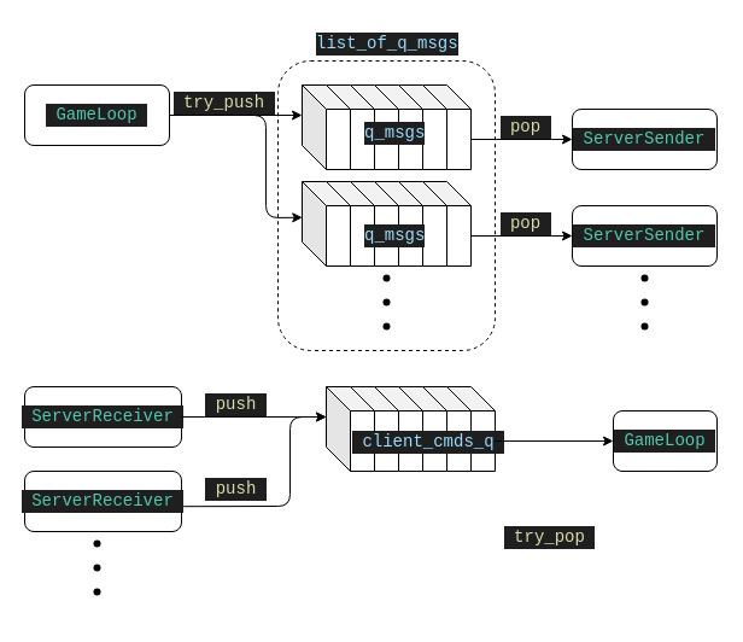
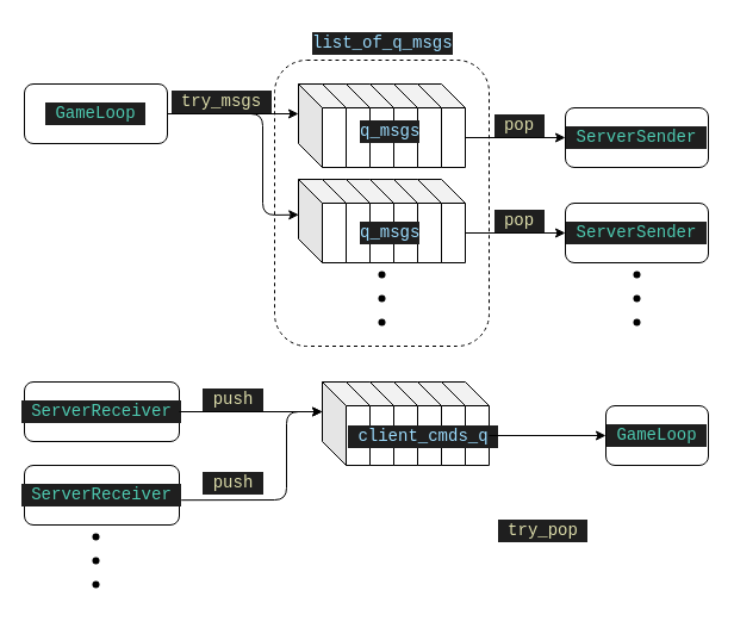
  <mxCell id="0" />
  <mxCell id="1" parent="0" />
  <mxCell id="2" value="&lt;div style=&quot;color: rgb(204, 204, 204); background-color: rgb(31, 31, 31); font-family: Consolas, &amp;quot;Courier New&amp;quot;, monospace; font-size: 14px; line-height: 19px;&quot;&gt;&lt;span style=&quot;color: #4ec9b0;&quot;&gt;&amp;nbsp;GameLoop&amp;nbsp;&lt;/span&gt;&lt;/div&gt;" style="rounded=1;whiteSpace=wrap;html=1;" parent="1" vertex="1"><mxGeometry x="20" y="70" width="120" height="50" as="geometry" /></mxCell>
  <mxCell id="3" value="" style="endArrow=classic;html=1;rounded=1;entryX=0;entryY=0;entryDx=0;entryDy=25;entryPerimeter=0;exitX=1;exitY=0.5;exitDx=0;exitDy=0;" parent="1" source="2" target="10" edge="1"><mxGeometry width="50" height="50" relative="1" as="geometry"><mxPoint x="170" y="95" as="sourcePoint" /><mxPoint x="470" y="160" as="targetPoint" /></mxGeometry></mxCell>
  <mxCell id="4" value="" style="group;rounded=1;" parent="1" vertex="1" connectable="0"><mxGeometry x="250" y="70" width="140" height="70" as="geometry" /></mxCell>
  <mxCell id="5" value="" style="shape=cube;whiteSpace=wrap;html=1;boundedLbl=1;backgroundOutline=1;darkOpacity=0.05;darkOpacity2=0.1;rounded=1;" parent="4" vertex="1"><mxGeometry x="100" width="40" height="70" as="geometry" /></mxCell>
  <mxCell id="6" value="" style="shape=cube;whiteSpace=wrap;html=1;boundedLbl=1;backgroundOutline=1;darkOpacity=0.05;darkOpacity2=0.1;rounded=1;" parent="4" vertex="1"><mxGeometry x="80" width="40" height="70" as="geometry" /></mxCell>
  <mxCell id="7" value="" style="shape=cube;whiteSpace=wrap;html=1;boundedLbl=1;backgroundOutline=1;darkOpacity=0.05;darkOpacity2=0.1;rounded=1;" parent="4" vertex="1"><mxGeometry x="60" width="40" height="70" as="geometry" /></mxCell>
  <mxCell id="8" value="" style="shape=cube;whiteSpace=wrap;html=1;boundedLbl=1;backgroundOutline=1;darkOpacity=0.05;darkOpacity2=0.1;rounded=1;" parent="4" vertex="1"><mxGeometry x="40" width="40" height="70" as="geometry" /></mxCell>
  <mxCell id="9" value="" style="shape=cube;whiteSpace=wrap;html=1;boundedLbl=1;backgroundOutline=1;darkOpacity=0.05;darkOpacity2=0.1;rounded=1;" parent="4" vertex="1"><mxGeometry x="20" width="40" height="70" as="geometry" /></mxCell>
  <mxCell id="10" value="" style="shape=cube;whiteSpace=wrap;html=1;boundedLbl=1;backgroundOutline=1;darkOpacity=0.05;darkOpacity2=0.1;rounded=1;" parent="4" vertex="1"><mxGeometry width="40" height="70" as="geometry" /></mxCell>
  <mxCell id="11" value="&#10;&lt;div style=&quot;color: rgb(204, 204, 204); background-color: rgb(31, 31, 31); font-family: Consolas, &amp;quot;Courier New&amp;quot;, monospace; font-weight: normal; font-size: 14px; line-height: 19px;&quot;&gt;&lt;div&gt;&lt;span style=&quot;color: #9cdcfe;&quot;&gt;q_msgs&lt;/span&gt;&lt;/div&gt;&lt;/div&gt;&#10;&#10;" style="text;whiteSpace=wrap;html=1;fontColor=#FFFFFF;rounded=1;" parent="4" vertex="1"><mxGeometry x="50" y="10" width="80" height="40" as="geometry" /></mxCell>
  <mxCell id="12" value="" style="group;rounded=1;" parent="1" vertex="1" connectable="0"><mxGeometry x="250" y="130" width="160" height="200" as="geometry" /></mxCell>
  <mxCell id="13" value="" style="shape=cube;whiteSpace=wrap;html=1;boundedLbl=1;backgroundOutline=1;darkOpacity=0.05;darkOpacity2=0.1;rounded=1;" parent="12" vertex="1"><mxGeometry x="100" y="20" width="40" height="70" as="geometry" /></mxCell>
  <mxCell id="14" value="" style="shape=cube;whiteSpace=wrap;html=1;boundedLbl=1;backgroundOutline=1;darkOpacity=0.05;darkOpacity2=0.1;rounded=1;" parent="12" vertex="1"><mxGeometry x="80" y="20" width="40" height="70" as="geometry" /></mxCell>
  <mxCell id="15" value="" style="shape=cube;whiteSpace=wrap;html=1;boundedLbl=1;backgroundOutline=1;darkOpacity=0.05;darkOpacity2=0.1;rounded=1;" parent="12" vertex="1"><mxGeometry x="60" y="20" width="40" height="70" as="geometry" /></mxCell>
  <mxCell id="16" value="" style="shape=cube;whiteSpace=wrap;html=1;boundedLbl=1;backgroundOutline=1;darkOpacity=0.05;darkOpacity2=0.1;rounded=1;" parent="12" vertex="1"><mxGeometry x="40" y="20" width="40" height="70" as="geometry" /></mxCell>
  <mxCell id="17" value="" style="shape=cube;whiteSpace=wrap;html=1;boundedLbl=1;backgroundOutline=1;darkOpacity=0.05;darkOpacity2=0.1;rounded=1;" parent="12" vertex="1"><mxGeometry x="20" y="20" width="40" height="70" as="geometry" /></mxCell>
  <mxCell id="18" value="" style="shape=cube;whiteSpace=wrap;html=1;boundedLbl=1;backgroundOutline=1;darkOpacity=0.05;darkOpacity2=0.1;rounded=1;" parent="12" vertex="1"><mxGeometry y="20" width="40" height="70" as="geometry" /></mxCell>
  <mxCell id="19" value="&#10;&lt;div style=&quot;color: rgb(204, 204, 204); background-color: rgb(31, 31, 31); font-family: Consolas, &amp;quot;Courier New&amp;quot;, monospace; font-weight: normal; font-size: 14px; line-height: 19px;&quot;&gt;&lt;div&gt;&lt;span style=&quot;color: #9cdcfe;&quot;&gt;q_msgs&lt;/span&gt;&lt;/div&gt;&lt;/div&gt;&#10;&#10;" style="text;whiteSpace=wrap;html=1;fontColor=#FFFFFF;rounded=1;" parent="12" vertex="1"><mxGeometry x="50" y="35" width="80" height="40" as="geometry" /></mxCell>
  <mxCell id="20" value="" style="group" parent="12" vertex="1" connectable="0"><mxGeometry x="50" y="60" width="110" height="140" as="geometry" /></mxCell>
  <mxCell id="21" value="" style="shape=waypoint;sketch=0;fillStyle=solid;size=6;pointerEvents=1;points=[];fillColor=none;resizable=0;rotatable=0;perimeter=centerPerimeter;snapToPoint=1;" parent="20" vertex="1"><mxGeometry y="20" width="40" height="40" as="geometry" /></mxCell>
  <mxCell id="22" value="" style="shape=waypoint;sketch=0;fillStyle=solid;size=6;pointerEvents=1;points=[];fillColor=none;resizable=0;rotatable=0;perimeter=centerPerimeter;snapToPoint=1;" parent="20" vertex="1"><mxGeometry y="40" width="40" height="40" as="geometry" /></mxCell>
  <mxCell id="23" value="" style="shape=waypoint;sketch=0;fillStyle=solid;size=6;pointerEvents=1;points=[];fillColor=none;resizable=0;rotatable=0;perimeter=centerPerimeter;snapToPoint=1;" parent="20" vertex="1"><mxGeometry y="60" width="40" height="40" as="geometry" /></mxCell>
  <mxCell id="24" value="" style="rounded=1;whiteSpace=wrap;html=1;fillColor=none;dashed=1;" parent="20" vertex="1"><mxGeometry x="-70" y="-140" width="180" height="240" as="geometry" /></mxCell>
  <mxCell id="25" value="" style="endArrow=classic;html=1;rounded=1;fontColor=#FFFFFF;entryX=0.006;entryY=0.425;entryDx=0;entryDy=0;entryPerimeter=0;exitX=1;exitY=0.5;exitDx=0;exitDy=0;" parent="1" source="2" target="18" edge="1"><mxGeometry width="50" height="50" relative="1" as="geometry"><mxPoint x="180" y="100" as="sourcePoint" /><mxPoint x="150" y="180" as="targetPoint" /><Array as="points"><mxPoint x="220" y="95" /><mxPoint x="220" y="180" /></Array></mxGeometry></mxCell>
- <mxCell id="26" value="&lt;div style=&quot;color: rgb(204, 204, 204); background-color: rgb(31, 31, 31); font-family: Consolas, &amp;quot;Courier New&amp;quot;, monospace; font-size: 14px; line-height: 19px;&quot;&gt;&lt;span style=&quot;color: #dcdcaa;&quot;&gt;&amp;nbsp;try_push&amp;nbsp;&lt;/span&gt;&lt;/div&gt;" style="text;html=1;align=center;verticalAlign=middle;resizable=0;points=[];autosize=1;strokeColor=none;fillColor=none;" parent="1" vertex="1"><mxGeometry x="135" y="70" width="100" height="30" as="geometry" /></mxCell>
+ <mxCell id="26" value="&lt;div style=&quot;color: rgb(204, 204, 204); background-color: rgb(31, 31, 31); font-family: Consolas, &amp;quot;Courier New&amp;quot;, monospace; font-size: 14px; line-height: 19px;&quot;&gt;&lt;span style=&quot;color: #dcdcaa;&quot;&gt;&amp;nbsp;try_msgs&amp;nbsp;&lt;/span&gt;&lt;/div&gt;" style="text;html=1;align=center;verticalAlign=middle;resizable=0;points=[];autosize=1;strokeColor=none;fillColor=none;" parent="1" vertex="1"><mxGeometry x="135" y="70" width="100" height="30" as="geometry" /></mxCell>
  <mxCell id="27" value="&lt;div style=&quot;color: rgb(204, 204, 204); background-color: rgb(31, 31, 31); font-family: Consolas, &amp;quot;Courier New&amp;quot;, monospace; font-size: 14px; line-height: 19px;&quot;&gt;&lt;span style=&quot;color: #4ec9b0;&quot;&gt;&amp;nbsp;ServerSender&amp;nbsp;&lt;/span&gt;&lt;/div&gt;" style="rounded=1;whiteSpace=wrap;html=1;" parent="1" vertex="1"><mxGeometry x="474" y="90" width="120" height="50" as="geometry" /></mxCell>
  <mxCell id="28" value="" style="endArrow=classic;html=1;rounded=0;entryX=0;entryY=0.5;entryDx=0;entryDy=0;exitX=0;exitY=0;exitDx=40;exitDy=45;exitPerimeter=0;" parent="1" source="5" target="27" edge="1"><mxGeometry width="50" height="50" relative="1" as="geometry"><mxPoint x="440" y="130" as="sourcePoint" /><mxPoint x="420" y="110" as="targetPoint" /></mxGeometry></mxCell>
  <mxCell id="29" value="&lt;div style=&quot;color: rgb(204, 204, 204); background-color: rgb(31, 31, 31); font-family: Consolas, &amp;quot;Courier New&amp;quot;, monospace; font-size: 14px; line-height: 19px;&quot;&gt;&lt;span style=&quot;color: #4ec9b0;&quot;&gt;&amp;nbsp;ServerSender&amp;nbsp;&lt;/span&gt;&lt;/div&gt;" style="rounded=1;whiteSpace=wrap;html=1;" parent="1" vertex="1"><mxGeometry x="474" y="170" width="120" height="50" as="geometry" /></mxCell>
  <mxCell id="30" value="" style="endArrow=classic;html=1;rounded=0;entryX=0;entryY=0.5;entryDx=0;entryDy=0;exitX=0;exitY=0;exitDx=40;exitDy=45;exitPerimeter=0;" parent="1" target="29" edge="1"><mxGeometry width="50" height="50" relative="1" as="geometry"><mxPoint x="390" y="195" as="sourcePoint" /><mxPoint x="420" y="190" as="targetPoint" /></mxGeometry></mxCell>
  <mxCell id="31" value="&lt;div style=&quot;color: rgb(204, 204, 204); background-color: rgb(31, 31, 31); font-family: Consolas, &amp;quot;Courier New&amp;quot;, monospace; font-size: 14px; line-height: 19px;&quot;&gt;&lt;span style=&quot;color: #dcdcaa;&quot;&gt;&amp;nbsp;pop&amp;nbsp;&lt;/span&gt;&lt;/div&gt;" style="text;html=1;align=center;verticalAlign=middle;resizable=0;points=[];autosize=1;strokeColor=none;fillColor=none;" parent="1" vertex="1"><mxGeometry x="405" y="90" width="60" height="30" as="geometry" /></mxCell>
  <mxCell id="32" value="&lt;div style=&quot;color: rgb(204, 204, 204); background-color: rgb(31, 31, 31); font-family: Consolas, &amp;quot;Courier New&amp;quot;, monospace; font-size: 14px; line-height: 19px;&quot;&gt;&lt;span style=&quot;color: #dcdcaa;&quot;&gt;&amp;nbsp;pop&amp;nbsp;&lt;/span&gt;&lt;/div&gt;" style="text;html=1;align=center;verticalAlign=middle;resizable=0;points=[];autosize=1;strokeColor=none;fillColor=none;" parent="1" vertex="1"><mxGeometry x="405" y="170" width="60" height="30" as="geometry" /></mxCell>
  <mxCell id="33" value="&lt;div style=&quot;color: rgb(204, 204, 204); background-color: rgb(31, 31, 31); font-family: Consolas, &amp;quot;Courier New&amp;quot;, monospace; font-weight: normal; font-size: 14px; line-height: 19px;&quot;&gt;&lt;div&gt;&lt;span style=&quot;color: #9cdcfe;&quot;&gt;list_of_q_msgs&lt;/span&gt;&lt;/div&gt;&lt;/div&gt;" style="text;whiteSpace=wrap;html=1;" parent="1" vertex="1"><mxGeometry x="260" y="20" width="140" height="40" as="geometry" /></mxCell>
  <mxCell id="34" value="&lt;div style=&quot;color: rgb(204, 204, 204); background-color: rgb(31, 31, 31); font-family: Consolas, &amp;quot;Courier New&amp;quot;, monospace; font-size: 14px; line-height: 19px;&quot;&gt;&lt;div style=&quot;line-height: 19px;&quot;&gt;&lt;span style=&quot;color: #4ec9b0;&quot;&gt;&amp;nbsp;ServerReceiver&amp;nbsp;&lt;/span&gt;&lt;/div&gt;&lt;/div&gt;" style="rounded=1;whiteSpace=wrap;html=1;" parent="1" vertex="1"><mxGeometry x="20" y="320" width="130" height="50" as="geometry" /></mxCell>
  <mxCell id="35" value="" style="endArrow=classic;html=1;rounded=1;entryX=0;entryY=0;entryDx=0;entryDy=25;entryPerimeter=0;exitX=1;exitY=0.5;exitDx=0;exitDy=0;" parent="1" source="34" target="42" edge="1"><mxGeometry width="50" height="50" relative="1" as="geometry"><mxPoint x="170" y="345" as="sourcePoint" /><mxPoint x="470" y="410" as="targetPoint" /></mxGeometry></mxCell>
  <mxCell id="36" value="" style="group;rounded=1;" parent="1" vertex="1" connectable="0"><mxGeometry x="270" y="320" width="140" height="70" as="geometry" /></mxCell>
  <mxCell id="37" value="" style="shape=cube;whiteSpace=wrap;html=1;boundedLbl=1;backgroundOutline=1;darkOpacity=0.05;darkOpacity2=0.1;rounded=1;" parent="36" vertex="1"><mxGeometry x="100" width="40" height="70" as="geometry" /></mxCell>
  <mxCell id="38" value="" style="shape=cube;whiteSpace=wrap;html=1;boundedLbl=1;backgroundOutline=1;darkOpacity=0.05;darkOpacity2=0.1;rounded=1;" parent="36" vertex="1"><mxGeometry x="80" width="40" height="70" as="geometry" /></mxCell>
  <mxCell id="39" value="" style="shape=cube;whiteSpace=wrap;html=1;boundedLbl=1;backgroundOutline=1;darkOpacity=0.05;darkOpacity2=0.1;rounded=1;" parent="36" vertex="1"><mxGeometry x="60" width="40" height="70" as="geometry" /></mxCell>
  <mxCell id="40" value="" style="shape=cube;whiteSpace=wrap;html=1;boundedLbl=1;backgroundOutline=1;darkOpacity=0.05;darkOpacity2=0.1;rounded=1;" parent="36" vertex="1"><mxGeometry x="40" width="40" height="70" as="geometry" /></mxCell>
  <mxCell id="41" value="" style="shape=cube;whiteSpace=wrap;html=1;boundedLbl=1;backgroundOutline=1;darkOpacity=0.05;darkOpacity2=0.1;rounded=1;" parent="36" vertex="1"><mxGeometry x="20" width="40" height="70" as="geometry" /></mxCell>
  <mxCell id="42" value="" style="shape=cube;whiteSpace=wrap;html=1;boundedLbl=1;backgroundOutline=1;darkOpacity=0.05;darkOpacity2=0.1;rounded=1;" parent="36" vertex="1"><mxGeometry width="40" height="70" as="geometry" /></mxCell>
  <mxCell id="43" value="&lt;div style=&quot;color: rgb(204, 204, 204); background-color: rgb(31, 31, 31); font-family: Consolas, &amp;quot;Courier New&amp;quot;, monospace; font-size: 14px; line-height: 19px;&quot;&gt;&lt;span style=&quot;color: #9cdcfe;&quot;&gt;&amp;nbsp;client_cmds_q&amp;nbsp;&lt;/span&gt;&lt;/div&gt;" style="text;whiteSpace=wrap;html=1;fontColor=#FFFFFF;rounded=1;" parent="36" vertex="1"><mxGeometry x="20" y="30" width="80" height="40" as="geometry" /></mxCell>
  <mxCell id="44" value="&lt;div style=&quot;color: rgb(204, 204, 204); background-color: rgb(31, 31, 31); font-family: Consolas, &amp;quot;Courier New&amp;quot;, monospace; font-size: 14px; line-height: 19px;&quot;&gt;&lt;span style=&quot;color: #dcdcaa;&quot;&gt;&amp;nbsp;push&amp;nbsp;&lt;/span&gt;&lt;/div&gt;" style="text;html=1;align=center;verticalAlign=middle;resizable=0;points=[];autosize=1;strokeColor=none;fillColor=none;" parent="1" vertex="1"><mxGeometry x="160" y="320" width="70" height="30" as="geometry" /></mxCell>
  <mxCell id="45" value="&lt;div style=&quot;color: rgb(204, 204, 204); background-color: rgb(31, 31, 31); font-family: Consolas, &amp;quot;Courier New&amp;quot;, monospace; font-size: 14px; line-height: 19px;&quot;&gt;&lt;div style=&quot;line-height: 19px;&quot;&gt;&lt;span style=&quot;color: #4ec9b0;&quot;&gt;&amp;nbsp;GameLoop&amp;nbsp;&lt;/span&gt;&lt;/div&gt;&lt;/div&gt;" style="rounded=1;whiteSpace=wrap;html=1;" parent="1" vertex="1"><mxGeometry x="508" y="340" width="86" height="50" as="geometry" /></mxCell>
  <mxCell id="46" value="" style="endArrow=classic;html=1;rounded=0;entryX=0;entryY=0.5;entryDx=0;entryDy=0;exitX=0;exitY=0;exitDx=40;exitDy=45;exitPerimeter=0;" parent="1" source="37" target="45" edge="1"><mxGeometry width="50" height="50" relative="1" as="geometry"><mxPoint x="440" y="380" as="sourcePoint" /><mxPoint x="420" y="360" as="targetPoint" /></mxGeometry></mxCell>
  <mxCell id="47" value="&lt;div style=&quot;color: rgb(204, 204, 204); background-color: rgb(31, 31, 31); font-family: Consolas, &amp;quot;Courier New&amp;quot;, monospace; font-size: 14px; line-height: 19px;&quot;&gt;&lt;div style=&quot;line-height: 19px;&quot;&gt;&lt;span style=&quot;color: #dcdcaa;&quot;&gt;&amp;nbsp;try_pop&amp;nbsp;&lt;/span&gt;&lt;/div&gt;&lt;/div&gt;" style="text;html=1;align=center;verticalAlign=middle;resizable=0;points=[];autosize=1;strokeColor=none;fillColor=none;" parent="1" vertex="1"><mxGeometry x="410" y="430" width="90" height="30" as="geometry" /></mxCell>
  <mxCell id="48" value="&lt;div style=&quot;color: rgb(204, 204, 204); background-color: rgb(31, 31, 31); font-family: Consolas, &amp;quot;Courier New&amp;quot;, monospace; font-size: 14px; line-height: 19px;&quot;&gt;&lt;div style=&quot;line-height: 19px;&quot;&gt;&lt;span style=&quot;color: #4ec9b0;&quot;&gt;&amp;nbsp;ServerReceiver&amp;nbsp;&lt;/span&gt;&lt;/div&gt;&lt;/div&gt;" style="rounded=1;whiteSpace=wrap;html=1;" parent="1" vertex="1"><mxGeometry x="20" y="390" width="130" height="50" as="geometry" /></mxCell>
  <mxCell id="49" value="" style="endArrow=classic;html=1;rounded=1;exitX=1.013;exitY=0.584;exitDx=0;exitDy=0;entryX=0;entryY=0;entryDx=0;entryDy=25;entryPerimeter=0;exitPerimeter=0;" parent="1" source="48" target="42" edge="1"><mxGeometry width="50" height="50" relative="1" as="geometry"><mxPoint x="150" y="405" as="sourcePoint" /><mxPoint x="250" y="350" as="targetPoint" /><Array as="points"><mxPoint x="240" y="419" /><mxPoint x="240" y="345" /></Array></mxGeometry></mxCell>
  <mxCell id="50" value="&lt;div style=&quot;color: rgb(204, 204, 204); background-color: rgb(31, 31, 31); font-family: Consolas, &amp;quot;Courier New&amp;quot;, monospace; font-size: 14px; line-height: 19px;&quot;&gt;&lt;span style=&quot;color: #dcdcaa;&quot;&gt;&amp;nbsp;push&amp;nbsp;&lt;/span&gt;&lt;/div&gt;" style="text;html=1;align=center;verticalAlign=middle;resizable=0;points=[];autosize=1;strokeColor=none;fillColor=none;" parent="1" vertex="1"><mxGeometry x="160" y="390" width="70" height="30" as="geometry" /></mxCell>
  <mxCell id="51" value="" style="group" parent="1" vertex="1" connectable="0"><mxGeometry x="60" y="430" width="40" height="80" as="geometry" /></mxCell>
  <mxCell id="52" value="" style="shape=waypoint;sketch=0;fillStyle=solid;size=6;pointerEvents=1;points=[];fillColor=none;resizable=0;rotatable=0;perimeter=centerPerimeter;snapToPoint=1;" parent="51" vertex="1"><mxGeometry width="40" height="40" as="geometry" /></mxCell>
  <mxCell id="53" value="" style="shape=waypoint;sketch=0;fillStyle=solid;size=6;pointerEvents=1;points=[];fillColor=none;resizable=0;rotatable=0;perimeter=centerPerimeter;snapToPoint=1;" parent="51" vertex="1"><mxGeometry y="20" width="40" height="40" as="geometry" /></mxCell>
  <mxCell id="54" value="" style="shape=waypoint;sketch=0;fillStyle=solid;size=6;pointerEvents=1;points=[];fillColor=none;resizable=0;rotatable=0;perimeter=centerPerimeter;snapToPoint=1;" parent="51" vertex="1"><mxGeometry y="40" width="40" height="40" as="geometry" /></mxCell>
  <mxCell id="55" value="" style="group" parent="1" vertex="1" connectable="0"><mxGeometry x="514" y="210" width="40" height="80" as="geometry" /></mxCell>
  <mxCell id="56" value="" style="shape=waypoint;sketch=0;fillStyle=solid;size=6;pointerEvents=1;points=[];fillColor=none;resizable=0;rotatable=0;perimeter=centerPerimeter;snapToPoint=1;" parent="55" vertex="1"><mxGeometry width="40" height="40" as="geometry" /></mxCell>
  <mxCell id="57" value="" style="shape=waypoint;sketch=0;fillStyle=solid;size=6;pointerEvents=1;points=[];fillColor=none;resizable=0;rotatable=0;perimeter=centerPerimeter;snapToPoint=1;" parent="55" vertex="1"><mxGeometry y="20" width="40" height="40" as="geometry" /></mxCell>
  <mxCell id="58" value="" style="shape=waypoint;sketch=0;fillStyle=solid;size=6;pointerEvents=1;points=[];fillColor=none;resizable=0;rotatable=0;perimeter=centerPerimeter;snapToPoint=1;" parent="55" vertex="1"><mxGeometry y="40" width="40" height="40" as="geometry" /></mxCell>
